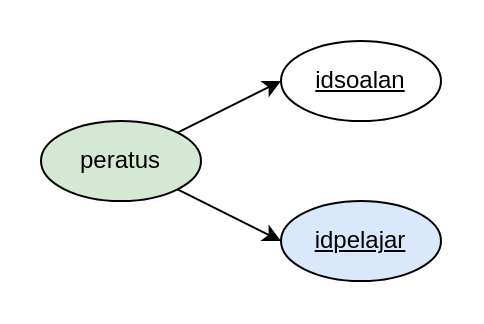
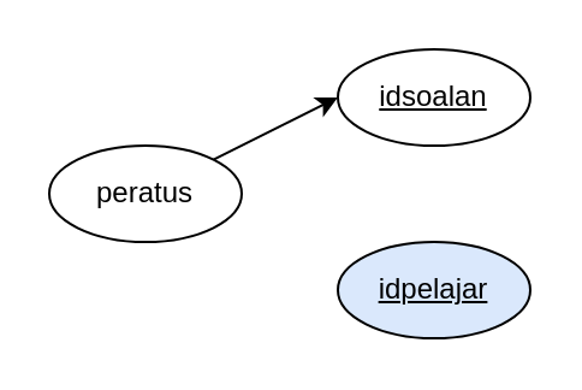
  <mxCell id="0" />
  <mxCell id="1" parent="0" />
  <mxCell id="2" style="rounded=0;orthogonalLoop=1;jettySize=auto;html=1;exitX=1;exitY=0;exitDx=0;exitDy=0;entryX=0;entryY=0.5;entryDx=0;entryDy=0;" edge="1" parent="1" source="4" target="6"><mxGeometry relative="1" as="geometry"><mxPoint x="140" y="45" as="targetPoint" /></mxGeometry></mxCell>
- <mxCell id="3" style="rounded=0;orthogonalLoop=1;jettySize=auto;html=1;exitX=1;exitY=1;exitDx=0;exitDy=0;entryX=0;entryY=0.5;entryDx=0;entryDy=0;" edge="1" parent="1" source="4" target="5"><mxGeometry relative="1" as="geometry" /></mxCell>
- <mxCell id="4" value="peratus" style="ellipse;whiteSpace=wrap;html=1;fillColor=#d5e8d4;" vertex="1" parent="1"><mxGeometry x="20" y="60" width="80" height="40" as="geometry" /></mxCell>
+ <mxCell id="4" value="peratus" style="ellipse;whiteSpace=wrap;html=1;" vertex="1" parent="1"><mxGeometry x="20" y="60" width="80" height="40" as="geometry" /></mxCell>
  <mxCell id="5" value="idpelajar" style="ellipse;whiteSpace=wrap;html=1;fontStyle=4;fillColor=#dae8fc;" vertex="1" parent="1"><mxGeometry x="140" y="100" width="80" height="40" as="geometry" /></mxCell>
  <mxCell id="6" value="idsoalan" style="ellipse;whiteSpace=wrap;html=1;fontStyle=4" vertex="1" parent="1"><mxGeometry x="140" y="20" width="80" height="40" as="geometry" /></mxCell>
